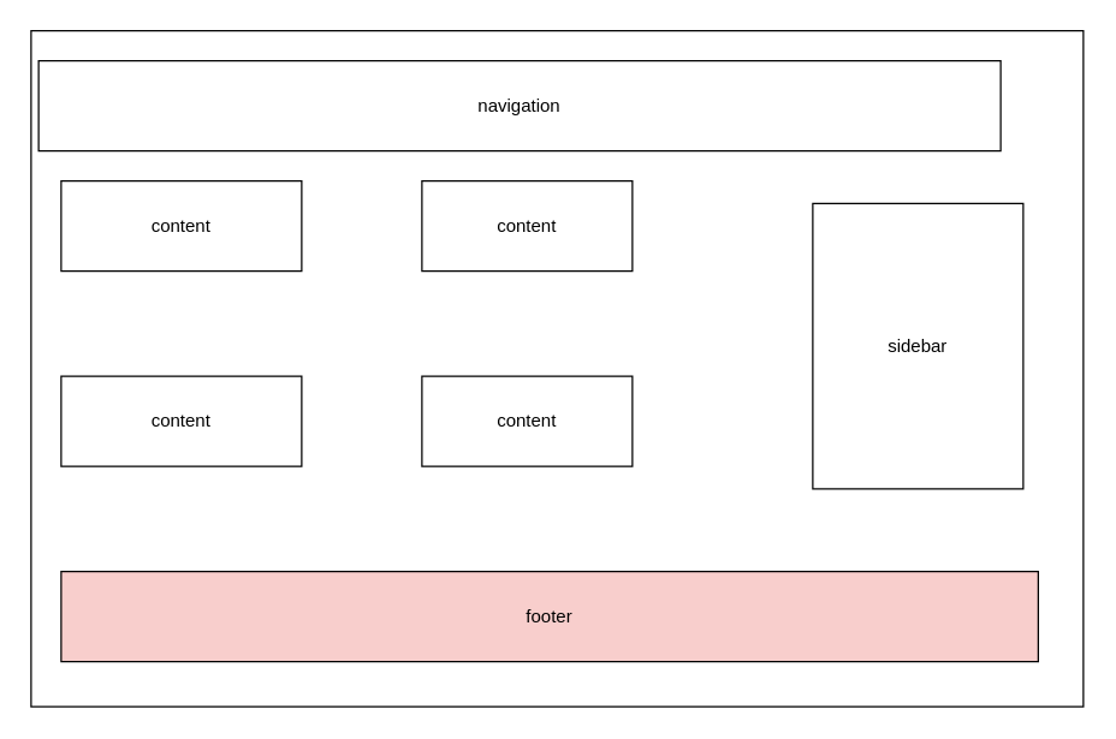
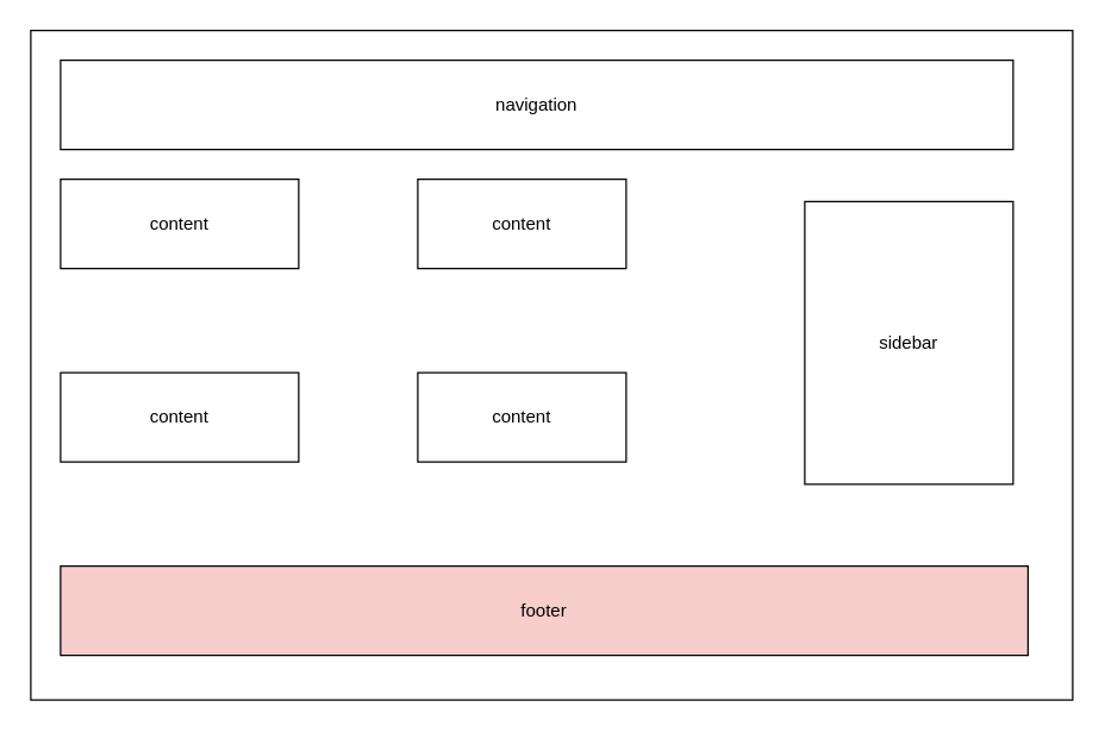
  <mxCell id="0" />
  <mxCell id="1" parent="0" />
  <mxCell id="2" value="" style="rounded=0;whiteSpace=wrap;html=1;" parent="1" vertex="1"><mxGeometry x="20" y="20" width="700" height="450" as="geometry" /></mxCell>
- <mxCell id="3" value="navigation" style="rounded=0;whiteSpace=wrap;html=1;" parent="1" vertex="1"><mxGeometry x="25" y="40" width="640" height="60" as="geometry" /></mxCell>
+ <mxCell id="3" value="navigation" style="rounded=0;whiteSpace=wrap;html=1;" parent="1" vertex="1"><mxGeometry x="40" y="40" width="640" height="60" as="geometry" /></mxCell>
  <mxCell id="4" value="content" style="rounded=0;whiteSpace=wrap;html=1;" parent="1" vertex="1"><mxGeometry x="40" y="120" width="160" height="60" as="geometry" /></mxCell>
  <mxCell id="5" value="content" style="rounded=0;whiteSpace=wrap;html=1;" parent="1" vertex="1"><mxGeometry x="40" y="250" width="160" height="60" as="geometry" /></mxCell>
  <mxCell id="6" value="content" style="rounded=0;whiteSpace=wrap;html=1;" parent="1" vertex="1"><mxGeometry x="280" y="120" width="140" height="60" as="geometry" /></mxCell>
  <mxCell id="7" value="content" style="rounded=0;whiteSpace=wrap;html=1;" parent="1" vertex="1"><mxGeometry x="280" y="250" width="140" height="60" as="geometry" /></mxCell>
  <mxCell id="8" value="sidebar" style="rounded=0;whiteSpace=wrap;html=1;" parent="1" vertex="1"><mxGeometry x="540" y="135" width="140" height="190" as="geometry" /></mxCell>
  <mxCell id="9" value="footer" style="rounded=0;whiteSpace=wrap;html=1;fillColor=#f8cecc;" parent="1" vertex="1"><mxGeometry x="40" y="380" width="650" height="60" as="geometry" /></mxCell>
